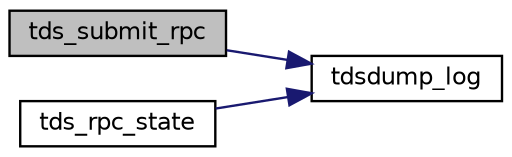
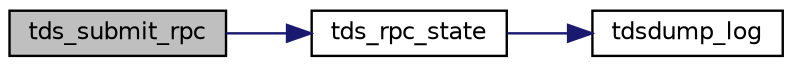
  digraph {
    rankdir=LR
    node [color=black fillcolor=white fontname=Helvetica fontsize=10 shape=record style=filled]
    edge [color=midnightblue fontname=Helvetica fontsize=10 labelfontname=Helvetica labelfontsize=10 style=solid]
    n1 [fillcolor=grey75 fontcolor=black height=0.2 label=tds_submit_rpc width=0.4]
    n2 [height=0.2 label=tds_rpc_state width=0.4]
    n3 [height=0.2 label=tdsdump_log width=0.4]
-   n1 -> n3
+   n1 -> n2
    n2 -> n3
  }
